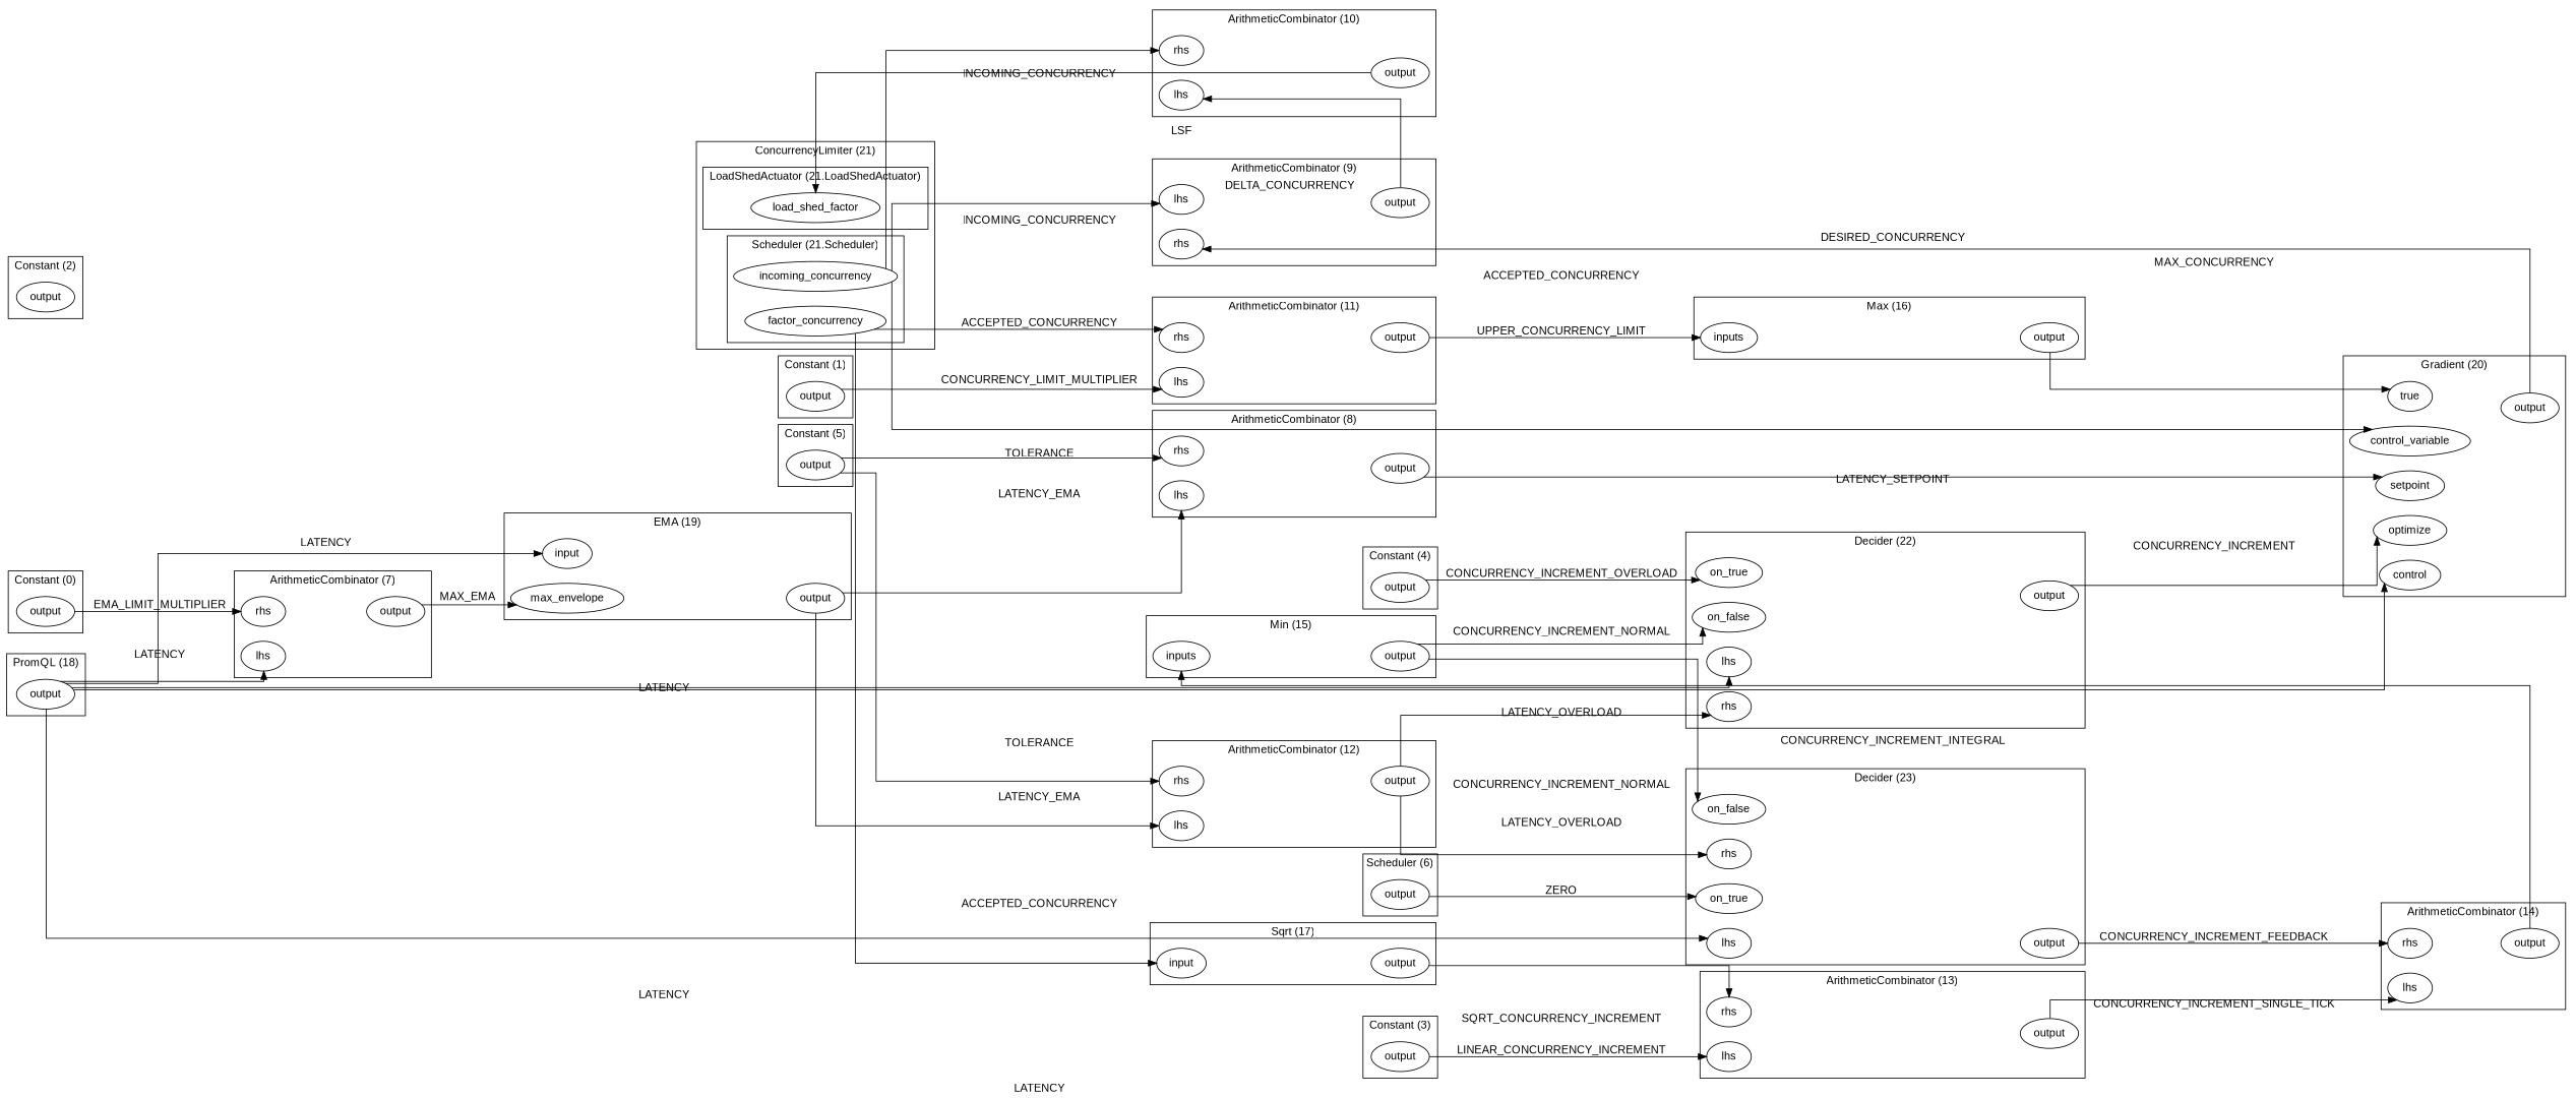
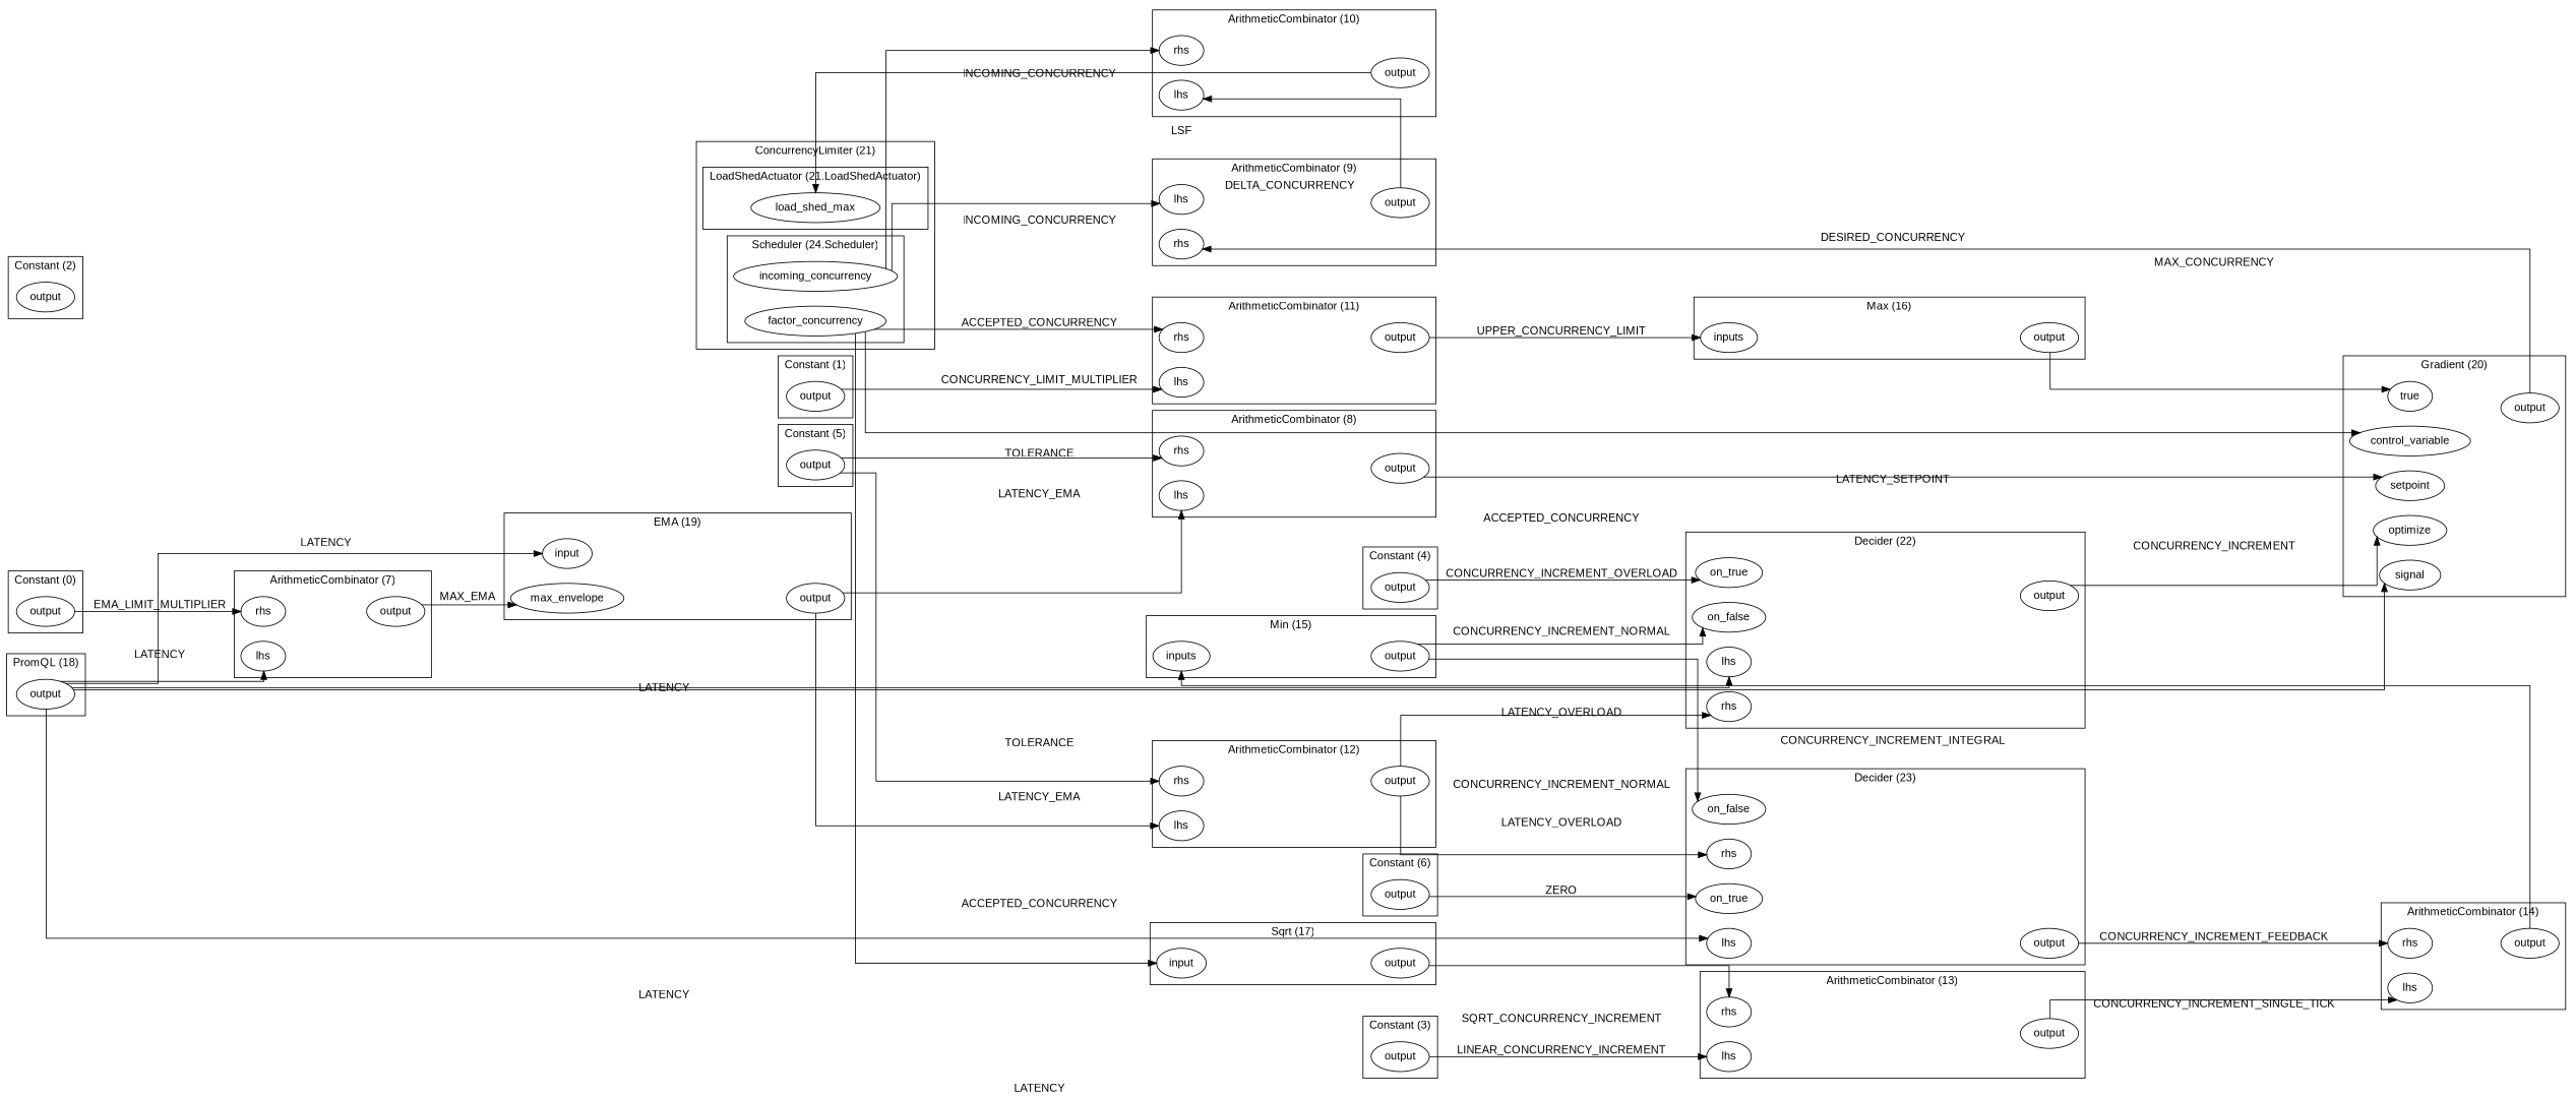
  digraph {
    fontname="Liberation Sans"
    rankdir=LR
    splines=ortho
    node [fontname="Liberation Sans"]
    edge [fontname="Liberation Sans"]
    n1 [label=output]
    n2 [label=lhs]
    n3 [label=rhs]
    n4 [label=lhs]
    n5 [label=rhs]
    n6 [label=output]
    n7 [label=output]
    n8 [label=lhs]
    n9 [label=rhs]
    n10 [label=lhs]
    n11 [label=rhs]
    n12 [label=output]
    n13 [label=lhs]
    n14 [label=rhs]
    n15 [label=output]
    n16 [label=lhs]
    n17 [label=rhs]
    n18 [label=output]
    n19 [label=output]
    n20 [label=lhs]
    n21 [label=rhs]
    n22 [label=output]
    n23 [label=lhs]
    n24 [label=rhs]
    n25 [label=output]
-   n26 [label=load_shed_factor]
+   n26 [label=load_shed_max]
    n27 [label=factor_concurrency]
    n28 [label=incoming_concurrency]
    n29 [label=output]
    n30 [label=output]
    n31 [label=output]
    n32 [label=output]
    n33 [label=output]
    n34 [label=output]
    n35 [label=lhs]
    n36 [label=on_false]
    n37 [label=on_true]
    n38 [label=rhs]
    n39 [label=output]
    n40 [label=output]
    n41 [label=lhs]
    n42 [label=on_false]
    n43 [label=on_true]
    n44 [label=rhs]
    n45 [label=input]
    n46 [label=max_envelope]
    n47 [label=output]
    n48 [label=control_variable]
    n49 [label=true]
    n50 [label=optimize]
    n51 [label=setpoint]
-   n52 [label=control]
+   n52 [label=signal]
    n53 [label=output]
    n54 [label=inputs]
    n55 [label=output]
    n56 [label=output]
    n57 [label=inputs]
    n58 [label=output]
    n59 [label=input]
    n60 [label=output]
    subgraph cluster_1 {
      label="ArithmeticCombinator (10)"
      subgraph sub_2 {
        label="ArithmeticCombinator (10)"
        rank=same
        n1
      }
      subgraph sub_3 {
        label="ArithmeticCombinator (10)"
        rank=same
        n2
        n3
      }
    }
    subgraph cluster_4 {
      label="ArithmeticCombinator (11)"
      subgraph sub_5 {
        label="ArithmeticCombinator (11)"
        rank=same
        n4
        n5
      }
      subgraph sub_6 {
        label="ArithmeticCombinator (11)"
        rank=same
        n6
      }
    }
    subgraph cluster_7 {
      label="ArithmeticCombinator (12)"
      subgraph sub_8 {
        label="ArithmeticCombinator (12)"
        rank=same
        n7
      }
      subgraph sub_9 {
        label="ArithmeticCombinator (12)"
        rank=same
        n8
        n9
      }
    }
    subgraph cluster_10 {
      label="ArithmeticCombinator (14)"
      subgraph sub_11 {
        label="ArithmeticCombinator (14)"
        rank=same
        n10
        n11
      }
      subgraph sub_12 {
        label="ArithmeticCombinator (14)"
        rank=same
        n12
      }
    }
    subgraph cluster_13 {
      label="ArithmeticCombinator (13)"
      subgraph sub_14 {
        label="ArithmeticCombinator (13)"
        rank=same
        n13
        n14
      }
      subgraph sub_15 {
        label="ArithmeticCombinator (13)"
        rank=same
        n15
      }
    }
    subgraph cluster_16 {
      label="ArithmeticCombinator (9)"
      subgraph sub_17 {
        label="ArithmeticCombinator (9)"
        rank=same
        n16
        n17
      }
      subgraph sub_18 {
        label="ArithmeticCombinator (9)"
        rank=same
        n18
      }
    }
    subgraph cluster_19 {
      label="Constant (2)"
      subgraph sub_20 {
        label="Constant (2)"
        rank=same
        n19
      }
    }
    subgraph cluster_21 {
      label="ArithmeticCombinator (7)"
      subgraph sub_22 {
        label="ArithmeticCombinator (7)"
        rank=same
        n20
        n21
      }
      subgraph sub_23 {
        label="ArithmeticCombinator (7)"
        rank=same
        n22
      }
    }
    subgraph cluster_24 {
      label="ArithmeticCombinator (8)"
      subgraph sub_25 {
        label="ArithmeticCombinator (8)"
        rank=same
        n23
        n24
      }
      subgraph sub_26 {
        label="ArithmeticCombinator (8)"
        rank=same
        n25
      }
    }
    subgraph cluster_27 {
      label="ConcurrencyLimiter (21)"
      subgraph cluster_28 {
        label="LoadShedActuator (21.LoadShedActuator)"
        subgraph sub_29 {
          label="LoadShedActuator (21.LoadShedActuator)"
          rank=same
          n26
        }
      }
      subgraph cluster_30 {
-       label="Scheduler (21.Scheduler)"
+       label="Scheduler (24.Scheduler)"
        subgraph sub_31 {
          label="Scheduler (21.Scheduler)"
          rank=same
          n27
          n28
        }
      }
    }
    subgraph cluster_32 {
      label="Constant (0)"
      subgraph sub_33 {
        label="Constant (0)"
        rank=same
        n29
      }
    }
    subgraph cluster_34 {
      label="Constant (1)"
      subgraph sub_35 {
        label="Constant (1)"
        rank=same
        n30
      }
    }
    subgraph cluster_36 {
      label="Constant (3)"
      subgraph sub_37 {
        label="Constant (3)"
        rank=same
        n31
      }
    }
    subgraph cluster_38 {
      label="Constant (4)"
      subgraph sub_39 {
        label="Constant (4)"
        rank=same
        n32
      }
    }
    subgraph cluster_40 {
      label="Constant (5)"
      subgraph sub_41 {
        label="Constant (5)"
        rank=same
        n33
      }
    }
    subgraph cluster_42 {
-     label="Scheduler (6)"
+     label="Constant (6)"
      subgraph sub_43 {
        label="Constant (6)"
        rank=same
        n34
      }
    }
    subgraph cluster_44 {
      label="Decider (22)"
      subgraph sub_45 {
        label="Decider (22)"
        rank=same
        n35
        n36
        n37
        n38
      }
      subgraph sub_46 {
        label="Decider (22)"
        rank=same
        n39
      }
    }
    subgraph cluster_47 {
      label="Decider (23)"
      subgraph sub_48 {
        label="Decider (23)"
        rank=same
        n40
      }
      subgraph sub_49 {
        label="Decider (23)"
        rank=same
        n41
        n42
        n43
        n44
      }
    }
    subgraph cluster_50 {
      label="EMA (19)"
      subgraph sub_51 {
        label="EMA (19)"
        rank=same
        n45
        n46
      }
      subgraph sub_52 {
        label="EMA (19)"
        rank=same
        n47
      }
    }
    subgraph cluster_53 {
      label="Gradient (20)"
      subgraph sub_54 {
        label="Gradient (20)"
        rank=same
        n48
        n49
        n50
        n51
        n52
      }
      subgraph sub_55 {
        label="Gradient (20)"
        rank=same
        n53
      }
    }
    subgraph cluster_56 {
      label="Max (16)"
      subgraph sub_57 {
        label="Max (16)"
        rank=same
        n54
      }
      subgraph sub_58 {
        label="Max (16)"
        rank=same
        n55
      }
    }
    subgraph cluster_59 {
      label="Min (15)"
      subgraph sub_60 {
        label="Min (15)"
        rank=same
        n56
      }
      subgraph sub_61 {
        label="Min (15)"
        rank=same
        n57
      }
    }
    subgraph cluster_62 {
      label="PromQL (18)"
      subgraph sub_63 {
        label="PromQL (18)"
        rank=same
        n58
      }
    }
    subgraph cluster_64 {
      label="Sqrt (17)"
      subgraph sub_65 {
        label="Sqrt (17)"
        rank=same
        n59
      }
      subgraph sub_66 {
        label="Sqrt (17)"
        rank=same
        n60
      }
    }
    n1 -> n26 [label=LSF]
    n3 -> n1 [style=invis]
    n5 -> n6 [style=invis]
    n6 -> n54 [label=UPPER_CONCURRENCY_LIMIT]
    n7 -> n38 [label=LATENCY_OVERLOAD]
    n7 -> n44 [label=LATENCY_OVERLOAD]
    n9 -> n7 [style=invis]
    n11 -> n12 [style=invis]
    n12 -> n57 [label=CONCURRENCY_INCREMENT_INTEGRAL]
    n13 -> n15 [style=invis]
    n15 -> n10 [label=CONCURRENCY_INCREMENT_SINGLE_TICK]
    n17 -> n18 [style=invis]
    n18 -> n2 [label=DELTA_CONCURRENCY]
    n21 -> n22 [style=invis]
    n22 -> n46 [label=MAX_EMA]
    n24 -> n25 [style=invis]
    n25 -> n51 [label=LATENCY_SETPOINT]
    n27 -> n5 [label=ACCEPTED_CONCURRENCY]
-   n28 -> n48 [label=ACCEPTED_CONCURRENCY]
+   n27 -> n48 [label=ACCEPTED_CONCURRENCY]
    n27 -> n59 [label=ACCEPTED_CONCURRENCY]
    n28 -> n3 [label=INCOMING_CONCURRENCY]
    n28 -> n16 [label=INCOMING_CONCURRENCY]
    n29 -> n21 [label=EMA_LIMIT_MULTIPLIER]
    n30 -> n4 [label=CONCURRENCY_LIMIT_MULTIPLIER]
    n31 -> n13 [label=LINEAR_CONCURRENCY_INCREMENT]
    n32 -> n37 [label=CONCURRENCY_INCREMENT_OVERLOAD]
    n33 -> n9 [label=TOLERANCE]
    n33 -> n24 [label=TOLERANCE]
    n34 -> n43 [label=ZERO]
    n35 -> n39 [style=invis]
    n39 -> n50 [label=CONCURRENCY_INCREMENT]
    n40 -> n11 [label=CONCURRENCY_INCREMENT_FEEDBACK]
    n41 -> n40 [style=invis]
    n46 -> n47 [style=invis]
    n47 -> n8 [label=LATENCY_EMA]
    n47 -> n23 [label=LATENCY_EMA]
    n48 -> n53 [style=invis]
    n53 -> n17 [label=DESIRED_CONCURRENCY]
    n54 -> n55 [style=invis]
    n55 -> n49 [label=MAX_CONCURRENCY]
    n56 -> n36 [label=CONCURRENCY_INCREMENT_NORMAL]
    n56 -> n42 [label=CONCURRENCY_INCREMENT_NORMAL]
    n57 -> n56 [style=invis]
    n58 -> n20 [label=LATENCY]
    n58 -> n35 [label=LATENCY]
    n58 -> n41 [label=LATENCY]
    n58 -> n45 [label=LATENCY]
    n58 -> n52 [label=LATENCY]
    n59 -> n60 [style=invis]
    n60 -> n14 [label=SQRT_CONCURRENCY_INCREMENT]
  }
